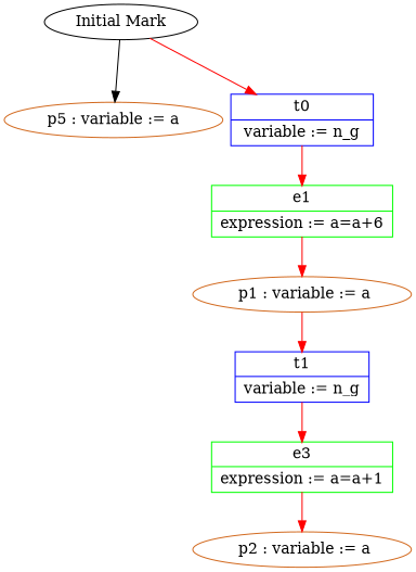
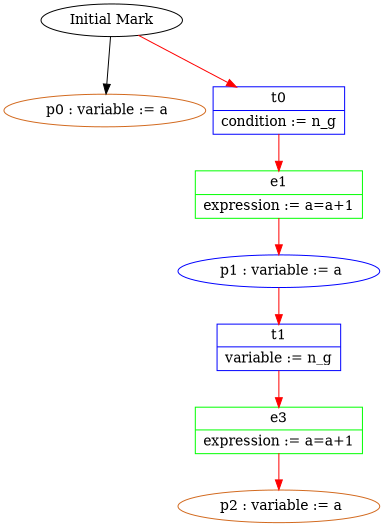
  digraph {
    fontname="Times-Roman"
    fontsize=14
    nodesep=0.1
    ranksep=0.5
    node [color=chocolate shape=ellipse]
    edge [color=red]
-   n1 [height=0.25 label="p5 : variable := a" width=0.4]
-   n2 [color=blue height=0.25 label="{ t0  | variable := n_g }" shape=record width=0.4]
-   n3 [color=green height=0.25 label="{ e1 | expression := a=a+6 }" shape=record width=0.4]
-   n4 [height=0.25 label=" p1 : variable := a" width=0.4]
+   n1 [height=0.25 label=" p0 : variable := a" width=0.4]
+   n2 [color=blue height=0.25 label="{ t0  | condition := n_g }" shape=record width=0.4]
+   n3 [color=green height=0.25 label="{ e1 | expression := a=a+1 }" shape=record width=0.4]
+   n4 [color=blue height=0.25 label=" p1 : variable := a" width=0.4]
    n5 [color=blue height=0.25 label="{ t1  | variable := n_g }" shape=record width=0.4]
    n6 [color=green height=0.25 label="{ e3 | expression := a=a+1 }" shape=record width=0.4]
    n7 [height=0.25 label=" p2 : variable := a" width=0.4]
    n8 [color=black height=0.25 label="Initial Mark" width=0.4]
    n2 -> n3
    n3 -> n4
    n4 -> n5
    n5 -> n6
    n6 -> n7
    n8 -> n1 [color=black label=" "]
    n8 -> n2
  }
